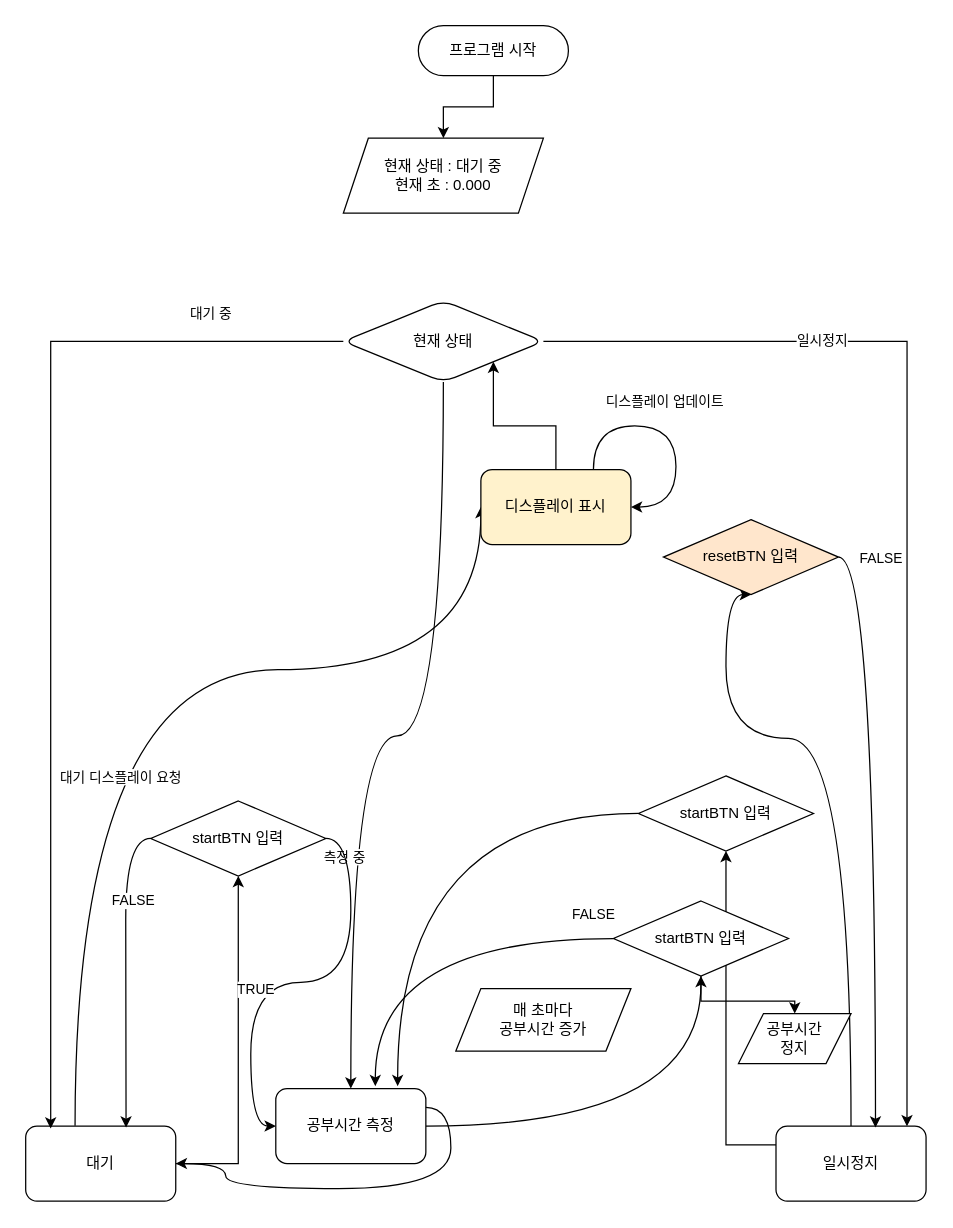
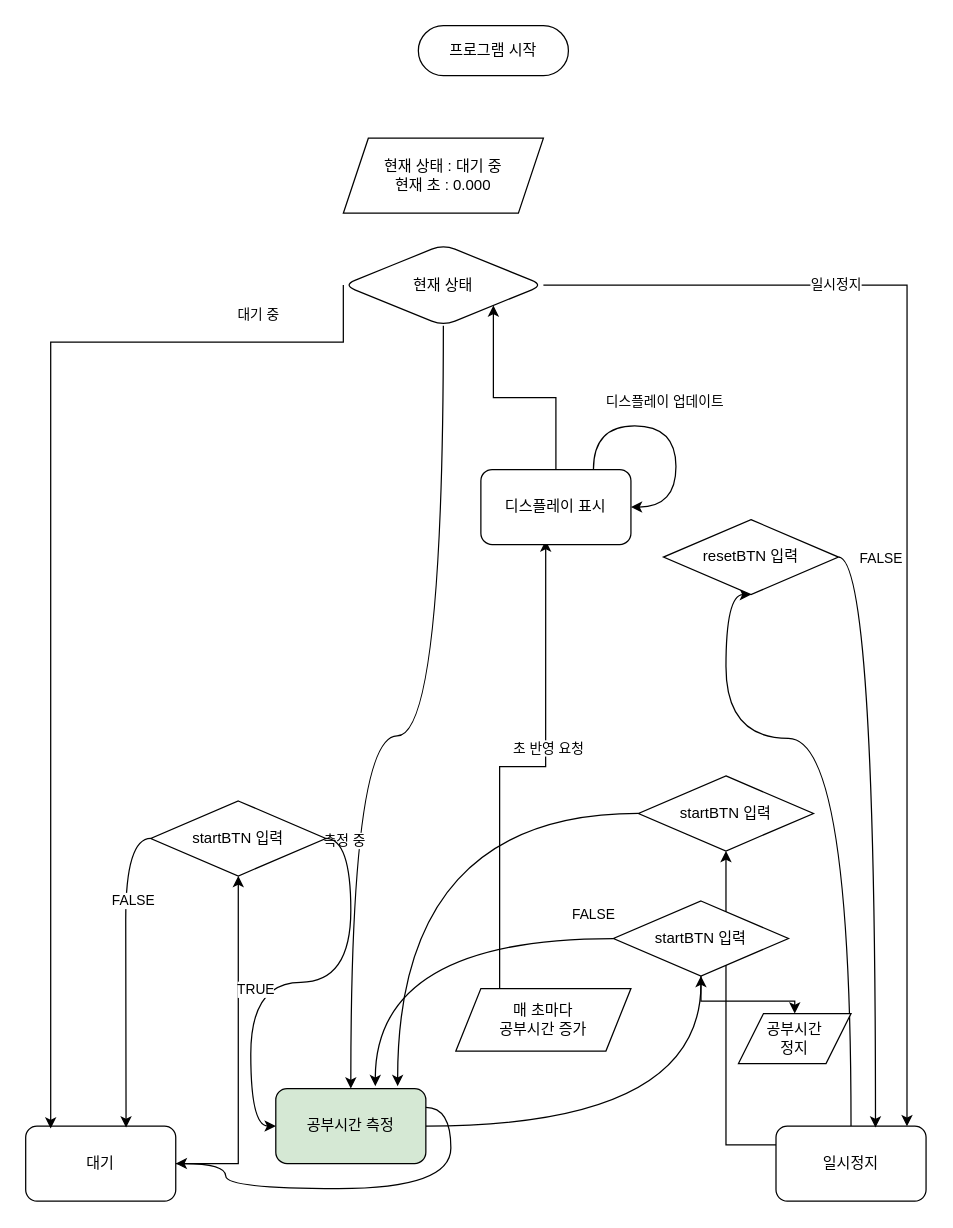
  <mxCell id="0" />
  <mxCell id="1" parent="0" />
- <mxCell id="2" style="edgeStyle=orthogonalEdgeStyle;rounded=0;orthogonalLoop=1;jettySize=auto;html=1;exitX=0.5;exitY=1;exitDx=0;exitDy=0;entryX=0.5;entryY=0;entryDx=0;entryDy=0;" edge="1" parent="1" source="3" target="18"><mxGeometry relative="1" as="geometry" /></mxCell>
  <mxCell id="3" value="프로그램 시작" style="rounded=1;whiteSpace=wrap;html=1;arcSize=50;" parent="1" vertex="1"><mxGeometry x="334" y="20" width="120" height="40" as="geometry" /></mxCell>
  <mxCell id="4" style="edgeStyle=orthogonalEdgeStyle;rounded=0;orthogonalLoop=1;jettySize=auto;html=1;exitX=1;exitY=0.5;exitDx=0;exitDy=0;entryX=0.5;entryY=1;entryDx=0;entryDy=0;curved=1;" edge="1" parent="1" source="5" target="28"><mxGeometry relative="1" as="geometry" /></mxCell>
- <mxCell id="5" value="공부시간 측정" style="rounded=1;whiteSpace=wrap;html=1;" vertex="1" parent="1"><mxGeometry x="220" y="870" width="120" height="60" as="geometry" /></mxCell>
- <mxCell id="6" style="edgeStyle=orthogonalEdgeStyle;rounded=0;orthogonalLoop=1;jettySize=auto;html=1;exitX=0.329;exitY=-0.006;exitDx=0;exitDy=0;entryX=0;entryY=0.5;entryDx=0;entryDy=0;curved=1;exitPerimeter=0;" edge="1" parent="1" source="9" target="34"><mxGeometry relative="1" as="geometry"><Array as="points"><mxPoint x="60" y="535" /></Array></mxGeometry></mxCell>
- <mxCell id="7" value="대기 디스플레이 요청" style="edgeLabel;html=1;align=center;verticalAlign=middle;resizable=0;points=[];" vertex="1" connectable="0" parent="6"><mxGeometry x="-0.049" y="-59" relative="1" as="geometry"><mxPoint x="11" y="26" as="offset" /></mxGeometry></mxCell>
+ <mxCell id="5" value="공부시간 측정" style="rounded=1;whiteSpace=wrap;html=1;fillColor=#d5e8d4;" vertex="1" parent="1"><mxGeometry x="220" y="870" width="120" height="60" as="geometry" /></mxCell>
  <mxCell id="8" style="edgeStyle=orthogonalEdgeStyle;rounded=0;orthogonalLoop=1;jettySize=auto;html=1;exitX=1;exitY=0.5;exitDx=0;exitDy=0;entryX=0.5;entryY=1;entryDx=0;entryDy=0;" edge="1" parent="1" source="9" target="21"><mxGeometry relative="1" as="geometry" /></mxCell>
  <mxCell id="9" value="대기" style="rounded=1;whiteSpace=wrap;html=1;" vertex="1" parent="1"><mxGeometry x="20" y="900" width="120" height="60" as="geometry" /></mxCell>
  <mxCell id="10" style="edgeStyle=orthogonalEdgeStyle;rounded=0;orthogonalLoop=1;jettySize=auto;html=1;exitX=0.5;exitY=0;exitDx=0;exitDy=0;entryX=0.5;entryY=1;entryDx=0;entryDy=0;curved=1;" edge="1" parent="1" source="12" target="41"><mxGeometry relative="1" as="geometry"><Array as="points"><mxPoint x="680" y="590" /><mxPoint x="580" y="590" /></Array></mxGeometry></mxCell>
  <mxCell id="11" style="edgeStyle=orthogonalEdgeStyle;rounded=0;orthogonalLoop=1;jettySize=auto;html=1;exitX=0;exitY=0.25;exitDx=0;exitDy=0;entryX=0.5;entryY=1;entryDx=0;entryDy=0;" edge="1" parent="1" source="12" target="42"><mxGeometry relative="1" as="geometry" /></mxCell>
  <mxCell id="12" value="일시정지" style="rounded=1;whiteSpace=wrap;html=1;" vertex="1" parent="1"><mxGeometry x="620" y="900" width="120" height="60" as="geometry" /></mxCell>
  <mxCell id="13" style="edgeStyle=orthogonalEdgeStyle;rounded=0;orthogonalLoop=1;jettySize=auto;html=1;exitX=0.5;exitY=1;exitDx=0;exitDy=0;curved=1;" edge="1" parent="1" source="15" target="5"><mxGeometry relative="1" as="geometry"><Array as="points"><mxPoint x="354" y="588" /><mxPoint x="280" y="588" /></Array></mxGeometry></mxCell>
  <mxCell id="14" value="측정 중" style="edgeLabel;html=1;align=center;verticalAlign=middle;resizable=0;points=[];" vertex="1" connectable="0" parent="13"><mxGeometry x="0.418" y="2" relative="1" as="geometry"><mxPoint x="-8" as="offset" /></mxGeometry></mxCell>
- <mxCell id="15" value="현재 상태" style="rhombus;whiteSpace=wrap;html=1;rounded=1;" vertex="1" parent="1"><mxGeometry x="274" y="240" width="160" height="65" as="geometry" /></mxCell>
+ <mxCell id="15" value="현재 상태" style="rhombus;whiteSpace=wrap;html=1;rounded=1;" vertex="1" parent="1"><mxGeometry x="274" y="195" width="160" height="65" as="geometry" /></mxCell>
  <mxCell id="16" style="edgeStyle=orthogonalEdgeStyle;rounded=0;orthogonalLoop=1;jettySize=auto;html=1;exitX=0;exitY=0.5;exitDx=0;exitDy=0;" edge="1" parent="1" source="15"><mxGeometry relative="1" as="geometry"><mxPoint x="40" y="902" as="targetPoint" /><Array as="points"><mxPoint x="40" y="273" /><mxPoint x="40" y="902" /></Array></mxGeometry></mxCell>
  <mxCell id="17" value="대기 중" style="edgeLabel;html=1;align=center;verticalAlign=middle;resizable=0;points=[];" vertex="1" connectable="0" parent="16"><mxGeometry x="-0.686" y="-1" relative="1" as="geometry"><mxPoint x="29" y="-22" as="offset" /></mxGeometry></mxCell>
  <mxCell id="18" value="현재 상태 : 대기 중&lt;div&gt;현재 초 : 0.000&lt;/div&gt;" style="shape=parallelogram;perimeter=parallelogramPerimeter;whiteSpace=wrap;html=1;fixedSize=1;" vertex="1" parent="1"><mxGeometry x="274" y="110" width="160" height="60" as="geometry" /></mxCell>
  <mxCell id="19" style="edgeStyle=orthogonalEdgeStyle;rounded=0;orthogonalLoop=1;jettySize=auto;html=1;exitX=1;exitY=0.5;exitDx=0;exitDy=0;entryX=0;entryY=0.5;entryDx=0;entryDy=0;curved=1;" edge="1" parent="1" source="21" target="5"><mxGeometry relative="1" as="geometry" /></mxCell>
  <mxCell id="20" value="TRUE" style="edgeLabel;html=1;align=center;verticalAlign=middle;resizable=0;points=[];" vertex="1" connectable="0" parent="19"><mxGeometry x="0.334" y="7" relative="1" as="geometry"><mxPoint x="-4" y="-13" as="offset" /></mxGeometry></mxCell>
  <mxCell id="21" value="startBTN 입력" style="rhombus;whiteSpace=wrap;html=1;" vertex="1" parent="1"><mxGeometry x="120" y="640" width="140" height="60" as="geometry" /></mxCell>
  <mxCell id="22" style="edgeStyle=orthogonalEdgeStyle;rounded=0;orthogonalLoop=1;jettySize=auto;html=1;exitX=0;exitY=0.5;exitDx=0;exitDy=0;entryX=0.669;entryY=0.019;entryDx=0;entryDy=0;entryPerimeter=0;curved=1;" edge="1" parent="1" source="21" target="9"><mxGeometry relative="1" as="geometry" /></mxCell>
  <mxCell id="23" value="FALSE" style="edgeLabel;html=1;align=center;verticalAlign=middle;resizable=0;points=[];" vertex="1" connectable="0" parent="22"><mxGeometry x="-0.587" y="8" relative="1" as="geometry"><mxPoint x="-3" y="17" as="offset" /></mxGeometry></mxCell>
  <mxCell id="24" value="매 초마다&lt;div&gt;공부시간 증가&lt;/div&gt;" style="shape=parallelogram;perimeter=parallelogramPerimeter;whiteSpace=wrap;html=1;fixedSize=1;" vertex="1" parent="1"><mxGeometry x="364" y="790" width="140" height="50" as="geometry" /></mxCell>
+ <mxCell id="25" style="edgeStyle=orthogonalEdgeStyle;rounded=0;orthogonalLoop=1;jettySize=auto;html=1;exitX=0.25;exitY=0;exitDx=0;exitDy=0;entryX=0.432;entryY=0.946;entryDx=0;entryDy=0;entryPerimeter=0;" edge="1" parent="1" source="24" target="34"><mxGeometry relative="1" as="geometry" /></mxCell>
+ <mxCell id="26" value="초 반영 요청" style="edgeLabel;html=1;align=center;verticalAlign=middle;resizable=0;points=[];" vertex="1" connectable="0" parent="25"><mxGeometry x="0.161" y="-2" relative="1" as="geometry"><mxPoint as="offset" /></mxGeometry></mxCell>
  <mxCell id="27" value="" style="edgeStyle=orthogonalEdgeStyle;rounded=0;orthogonalLoop=1;jettySize=auto;html=1;" edge="1" parent="1" source="28" target="44"><mxGeometry relative="1" as="geometry" /></mxCell>
  <mxCell id="28" value="startBTN 입력" style="rhombus;whiteSpace=wrap;html=1;" vertex="1" parent="1"><mxGeometry x="490" y="720" width="140" height="60" as="geometry" /></mxCell>
  <mxCell id="29" style="edgeStyle=orthogonalEdgeStyle;rounded=0;orthogonalLoop=1;jettySize=auto;html=1;exitX=0;exitY=0.5;exitDx=0;exitDy=0;entryX=0.663;entryY=-0.032;entryDx=0;entryDy=0;entryPerimeter=0;curved=1;" edge="1" parent="1" source="28" target="5"><mxGeometry relative="1" as="geometry" /></mxCell>
  <mxCell id="30" value="FALSE" style="edgeLabel;html=1;align=center;verticalAlign=middle;resizable=0;points=[];" vertex="1" connectable="0" parent="29"><mxGeometry x="-0.89" y="-3" relative="1" as="geometry"><mxPoint y="-17" as="offset" /></mxGeometry></mxCell>
  <mxCell id="31" value="" style="group" vertex="1" connectable="0" parent="1"><mxGeometry x="384" y="339.95" width="156" height="95.0" as="geometry" /></mxCell>
  <mxCell id="32" style="edgeStyle=orthogonalEdgeStyle;rounded=0;orthogonalLoop=1;jettySize=auto;html=1;exitX=0.75;exitY=0;exitDx=0;exitDy=0;curved=1;entryX=1;entryY=0.5;entryDx=0;entryDy=0;" parent="31" source="34" target="34" edge="1"><mxGeometry relative="1" as="geometry"><mxPoint x="90" y="-20" as="targetPoint" /><Array as="points"><mxPoint x="90" /><mxPoint x="156" /><mxPoint x="156" y="65.0" /></Array></mxGeometry></mxCell>
  <mxCell id="33" value="디스플레이 업데이트" style="edgeLabel;html=1;align=center;verticalAlign=middle;resizable=0;points=[];" parent="32" vertex="1" connectable="0"><mxGeometry x="0.168" y="-1" relative="1" as="geometry"><mxPoint x="-9" y="-37" as="offset" /></mxGeometry></mxCell>
- <mxCell id="34" value="디스플레이 표시" style="rounded=1;whiteSpace=wrap;html=1;fillColor=#fff2cc;" parent="31" vertex="1"><mxGeometry y="35.0" width="120" height="60" as="geometry" /></mxCell>
+ <mxCell id="34" value="디스플레이 표시" style="rounded=1;whiteSpace=wrap;html=1;" parent="31" vertex="1"><mxGeometry y="35.0" width="120" height="60" as="geometry" /></mxCell>
  <mxCell id="35" style="edgeStyle=orthogonalEdgeStyle;rounded=0;orthogonalLoop=1;jettySize=auto;html=1;exitX=1;exitY=0.25;exitDx=0;exitDy=0;curved=1;" edge="1" parent="1" source="5" target="9"><mxGeometry relative="1" as="geometry" /></mxCell>
  <mxCell id="36" style="edgeStyle=orthogonalEdgeStyle;rounded=0;orthogonalLoop=1;jettySize=auto;html=1;exitX=0.5;exitY=0;exitDx=0;exitDy=0;entryX=1;entryY=1;entryDx=0;entryDy=0;" edge="1" parent="1" source="34" target="15"><mxGeometry relative="1" as="geometry" /></mxCell>
  <mxCell id="37" style="edgeStyle=orthogonalEdgeStyle;rounded=0;orthogonalLoop=1;jettySize=auto;html=1;exitX=1;exitY=0.5;exitDx=0;exitDy=0;entryX=0.873;entryY=0.003;entryDx=0;entryDy=0;entryPerimeter=0;" edge="1" parent="1" source="15" target="12"><mxGeometry relative="1" as="geometry" /></mxCell>
  <mxCell id="38" value="일시정지" style="edgeLabel;html=1;align=center;verticalAlign=middle;resizable=0;points=[];" vertex="1" connectable="0" parent="37"><mxGeometry x="-0.516" y="1" relative="1" as="geometry"><mxPoint as="offset" /></mxGeometry></mxCell>
  <mxCell id="39" style="edgeStyle=orthogonalEdgeStyle;rounded=0;orthogonalLoop=1;jettySize=auto;html=1;exitX=1;exitY=0.5;exitDx=0;exitDy=0;entryX=0.663;entryY=0.02;entryDx=0;entryDy=0;entryPerimeter=0;curved=1;" edge="1" parent="1" source="41" target="12"><mxGeometry relative="1" as="geometry"><mxPoint x="700" y="890" as="targetPoint" /></mxGeometry></mxCell>
  <mxCell id="40" value="FALSE" style="edgeLabel;html=1;align=center;verticalAlign=middle;resizable=0;points=[];" vertex="1" connectable="0" parent="39"><mxGeometry x="-0.931" y="1" relative="1" as="geometry"><mxPoint x="16" y="1" as="offset" /></mxGeometry></mxCell>
- <mxCell id="41" value="resetBTN 입력" style="rhombus;whiteSpace=wrap;html=1;fillColor=#ffe6cc;" vertex="1" parent="1"><mxGeometry x="530" y="415" width="140" height="60" as="geometry" /></mxCell>
+ <mxCell id="41" value="resetBTN 입력" style="rhombus;whiteSpace=wrap;html=1;" vertex="1" parent="1"><mxGeometry x="530" y="415" width="140" height="60" as="geometry" /></mxCell>
  <mxCell id="42" value="startBTN 입력" style="rhombus;whiteSpace=wrap;html=1;" vertex="1" parent="1"><mxGeometry x="510" y="620" width="140" height="60" as="geometry" /></mxCell>
  <mxCell id="43" style="edgeStyle=orthogonalEdgeStyle;rounded=0;orthogonalLoop=1;jettySize=auto;html=1;exitX=0;exitY=0.5;exitDx=0;exitDy=0;entryX=0.812;entryY=-0.032;entryDx=0;entryDy=0;entryPerimeter=0;curved=1;" edge="1" parent="1" source="42" target="5"><mxGeometry relative="1" as="geometry" /></mxCell>
  <mxCell id="44" value="공부시간&lt;div&gt;정지&lt;/div&gt;" style="shape=parallelogram;perimeter=parallelogramPerimeter;whiteSpace=wrap;html=1;fixedSize=1;" vertex="1" parent="1"><mxGeometry x="590" y="810" width="90" height="40" as="geometry" /></mxCell>
